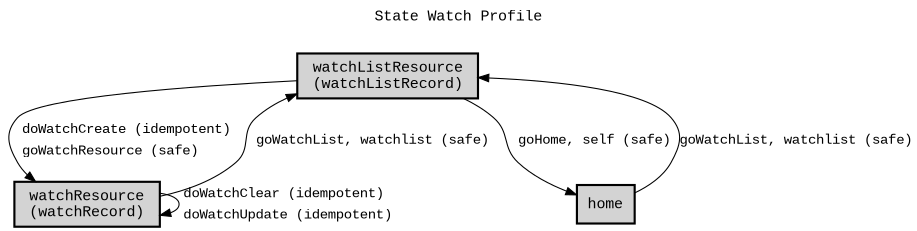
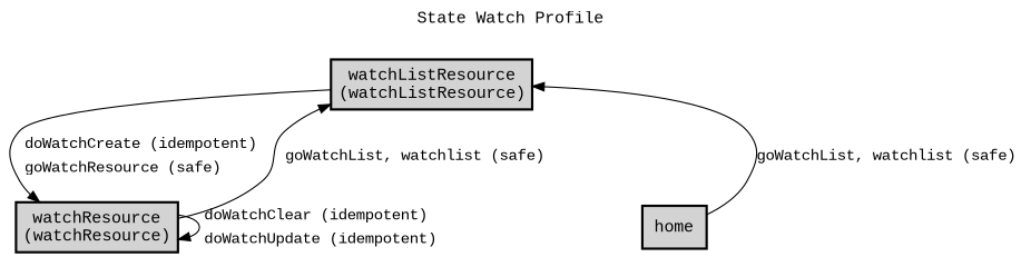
  digraph {
    fontname="Liberation Mono"
    label="State Watch Profile"
    labelloc=t
    node [fillcolor=lightgray fontname="Liberation Mono" margin=0.02 shape=box style="bold,filled"]
    edge [fontname="Liberation Mono" fontsize=13]
-   n1 [label=<<table cellspacing="0" cellpadding="5" border="0"><tr><td>watchListResource<br />(watchListRecord)<br /></td></tr></table>>]
-   n2 [label=<<table cellspacing="0" cellpadding="5" border="0"><tr><td>watchResource<br />(watchRecord)<br /></td></tr></table>>]
+   n1 [label=<<table cellspacing="0" cellpadding="5" border="0"><tr><td>watchListResource<br />(watchListResource)<br /></td></tr></table>>]
+   n2 [label=<<table cellspacing="0" cellpadding="5" border="0"><tr><td>watchResource<br />(watchResource)<br /></td></tr></table>>]
    n3 [label=home margin=""]
    n1 -> n2 [label=<<table border="0"><tr><td align="left" href="docs/idempotent.doWatchCreate.html">doWatchCreate (idempotent)</td></tr><tr><td align="left" href="docs/safe.goWatchResource.html">goWatchResource (safe)</td></tr></table>>]
-   n1 -> n3 [label=<goHome, self (safe)>]
    n2 -> n1 [label=<goWatchList, watchlist (safe)>]
    n2 -> n2 [label=<<table border="0"><tr><td align="left" href="docs/idempotent.doWatchClear.html">doWatchClear (idempotent)</td></tr><tr><td align="left" href="docs/idempotent.doWatchUpdate.html">doWatchUpdate (idempotent)</td></tr></table>>]
    n3 -> n1 [label=<goWatchList, watchlist (safe)>]
  }
